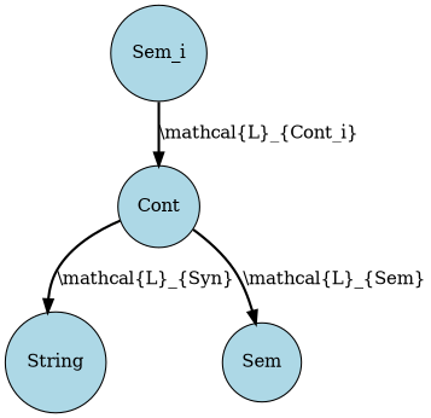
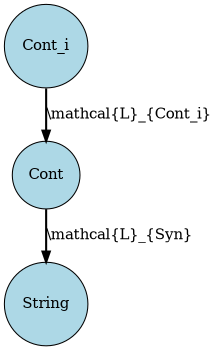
  strict digraph {
    node [fillcolor=lightblue shape=circle style=filled]
    edge [style=bold]
    n1 [label=Cont]
-   Cont_i [label=Sem_i]
+   Cont_i
    String
-   Sem
    n1 -> String [label="\\mathcal{L}_{Syn}"]
-   n1 -> Sem [label="\\mathcal{L}_{Sem}"]
    Cont_i -> n1 [label="\\mathcal{L}_{Cont_i}"]
  }
